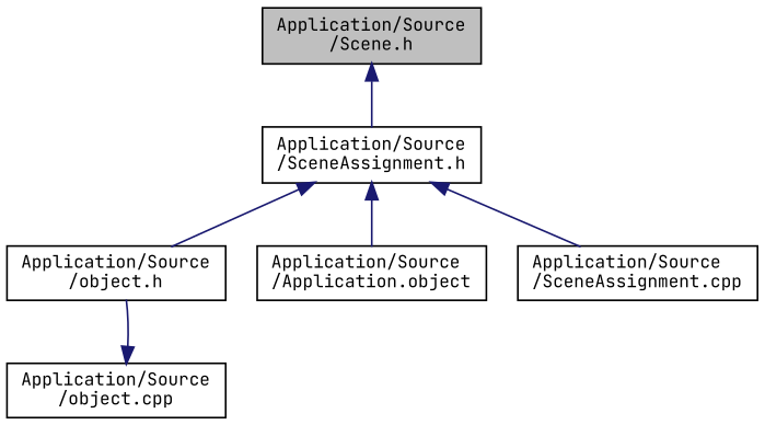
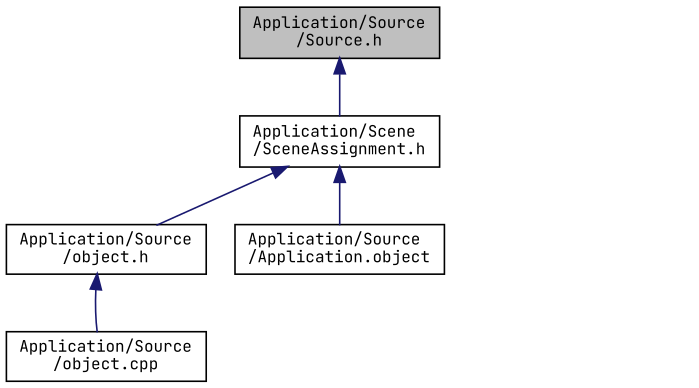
  digraph {
    fontname="JetBrains Mono"
    node [color=black fontname="JetBrains Mono" fontsize=10 shape=record]
    edge [color=midnightblue dir=back fontname="JetBrains Mono" fontsize=10 labelfontname=Helvetica labelfontsize=10 style=solid]
-   n1 [fillcolor=grey75 fontcolor=black height=0.2 label="Application/Source\l/Scene.h" style=filled width=0.4]
-   n2 [height=0.2 label="Application/Source\l/SceneAssignment.h" width=0.4]
+   n1 [fillcolor=grey75 fontcolor=black height=0.2 label="Application/Source\l/Source.h" style=filled width=0.4]
+   n2 [height=0.2 label="Application/Scene\l/SceneAssignment.h" width=0.4]
    n3 [height=0.2 label="Application/Source\l/object.h" width=0.4]
    n4 [height=0.2 label="Application/Source\l/Application.object" width=0.4]
-   n5 [height=0.2 label="Application/Source\l/SceneAssignment.cpp" width=0.4]
    n6 [height=0.2 label="Application/Source\l/object.cpp" width=0.4]
    n1 -> n2
    n2 -> n3
    n2 -> n4
-   n2 -> n5
-   n6 -> n3
+   n3 -> n6
  }
